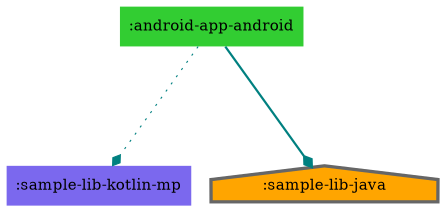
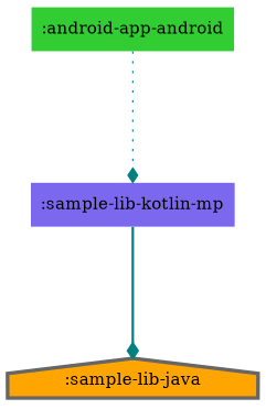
  digraph {
    fontsize=30
    rankdir=TB
    ranksep=1.5
    node [color=gray40 shape=none style=filled]
    edge [arrowhead=diamond arrowtail=none color=teal]
    n1 [fillcolor=limegreen label=":android-app-android"]
    ":sample-lib-kotlin-mp" [color=darkgreen fillcolor=mediumslateblue]
    ":sample-lib-java" [fillcolor=orange penwidth=3 shape=house]
    n1 -> ":sample-lib-kotlin-mp" [style=dotted]
-   n1 -> ":sample-lib-java" [style=bold]
+   ":sample-lib-kotlin-mp" -> ":sample-lib-java" [style=bold]
  }
